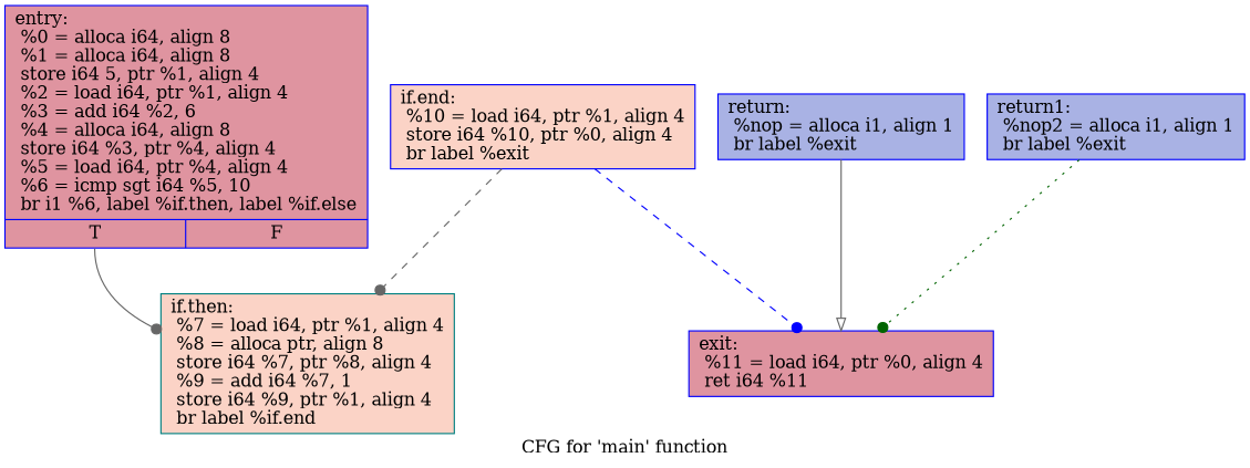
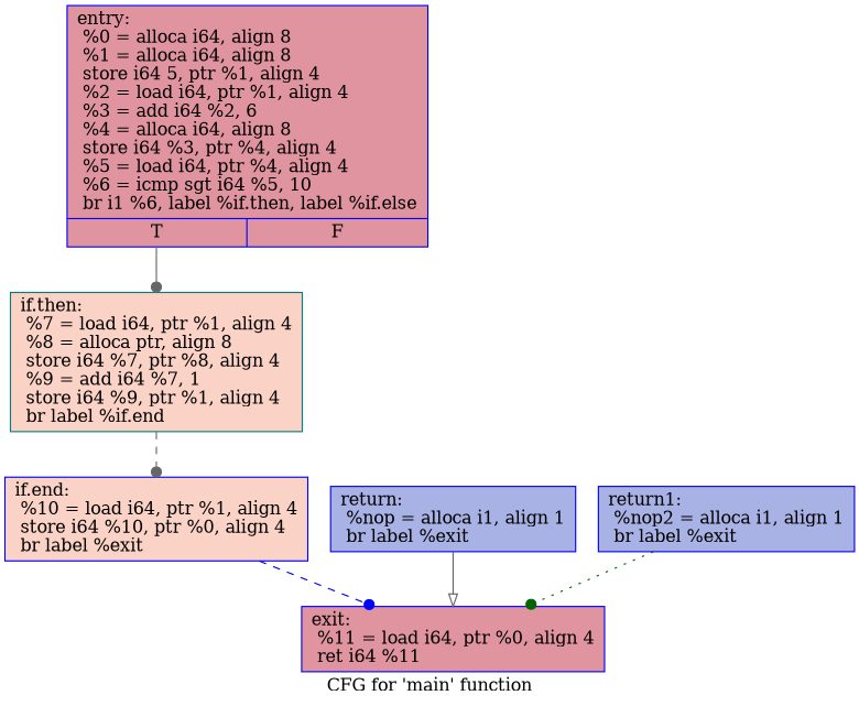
  digraph {
    label="CFG for 'main' function"
    node [color=blue fillcolor="#b70d2870" shape=record style=filled]
    edge [arrowhead=dot color=gray40 style=solid]
    n1 [label="{entry:\l  %0 = alloca i64, align 8\l  %1 = alloca i64, align 8\l  store i64 5, ptr %1, align 4\l  %2 = load i64, ptr %1, align 4\l  %3 = add i64 %2, 6\l  %4 = alloca i64, align 8\l  store i64 %3, ptr %4, align 4\l  %5 = load i64, ptr %4, align 4\l  %6 = icmp sgt i64 %5, 10\l  br i1 %6, label %if.then, label %if.else\l|{<s0>T|<s1>F}}"]
    n2 [color=teal fillcolor="#f59c7d70" label="{if.then:                                          \l  %7 = load i64, ptr %1, align 4\l  %8 = alloca ptr, align 8\l  store i64 %7, ptr %8, align 4\l  %9 = add i64 %7, 1\l  store i64 %9, ptr %1, align 4\l  br label %if.end\l}"]
    n3 [fillcolor="#f59c7d70" label="{if.end:                                           \l  %10 = load i64, ptr %1, align 4\l  store i64 %10, ptr %0, align 4\l  br label %exit\l}"]
    n4 [label="{exit:                                             \l  %11 = load i64, ptr %0, align 4\l  ret i64 %11\l}"]
    n5 [fillcolor="#3d50c370" label="{return:                                           \l  %nop = alloca i1, align 1\l  br label %exit\l}"]
    n6 [fillcolor="#3d50c370" label="{return1:                                          \l  %nop2 = alloca i1, align 1\l  br label %exit\l}"]
    n1 -> n2 [tailport=s0]
-   n3 -> n2 [style=dashed]
+   n2 -> n3 [style=dashed]
    n3 -> n4 [color=blue style=dashed]
    n5 -> n4 [arrowhead=onormal]
    n6 -> n4 [color=darkgreen style=dotted]
  }
